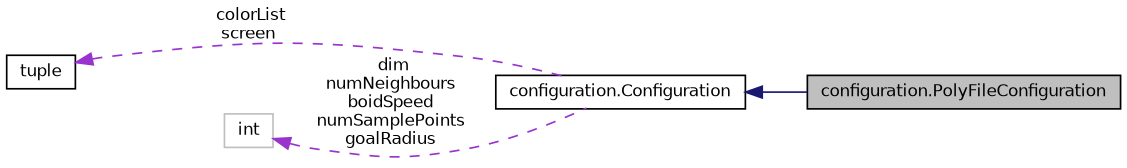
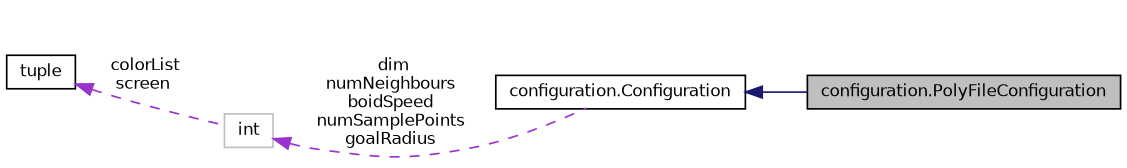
  digraph {
    rankdir=LR
    node [color=black fillcolor=white fontname=Helvetica fontsize=10 shape=record style=filled]
    edge [color=darkorchid3 dir=back fontname=Helvetica fontsize=10 labelfontname=Helvetica labelfontsize=10 style=dashed]
    n1 [fillcolor=grey75 fontcolor=black height=0.2 label="configuration.PolyFileConfiguration" width=0.4]
    n2 [height=0.2 label="configuration.Configuration" width=0.4]
    n3 [height=0.2 label=tuple width=0.4]
    n4 [color=grey75 height=0.2 label=int width=0.4]
    n2 -> n1 [color=midnightblue style=solid]
-   n3 -> n2 [label=" colorList\nscreen"]
+   n3 -> n4 [label=" colorList\nscreen"]
    n4 -> n2 [label=" dim\nnumNeighbours\nboidSpeed\nnumSamplePoints\ngoalRadius"]
  }
